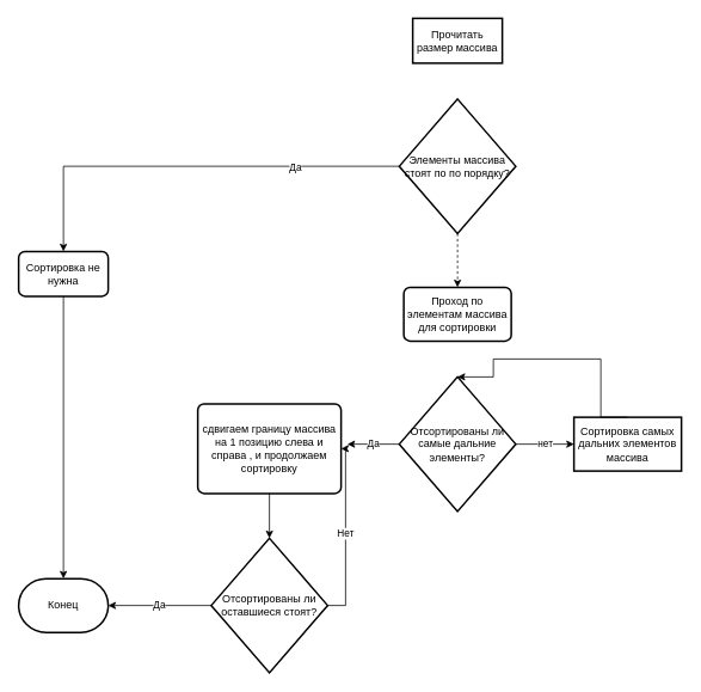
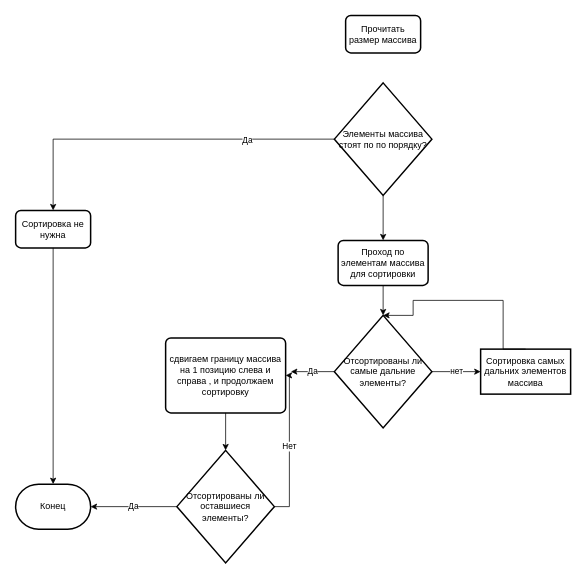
  <mxCell id="0" />
  <mxCell id="1" parent="0" />
- <mxCell id="2" value="Прочитать размер массива" style="whiteSpace=wrap;html=1;absoluteArcSize=1;arcSize=14;strokeWidth=2;rounded=0;" vertex="1" parent="1"><mxGeometry x="460" y="20" width="100" height="50" as="geometry" /></mxCell>
- <mxCell id="3" style="edgeStyle=orthogonalEdgeStyle;rounded=0;orthogonalLoop=1;jettySize=auto;html=1;exitX=0.5;exitY=1;exitDx=0;exitDy=0;exitPerimeter=0;dashed=1;" edge="1" parent="1" source="4" target="10"><mxGeometry relative="1" as="geometry" /></mxCell>
+ <mxCell id="2" value="Прочитать размер массива" style="rounded=1;whiteSpace=wrap;html=1;absoluteArcSize=1;arcSize=14;strokeWidth=2;" vertex="1" parent="1"><mxGeometry x="460" y="20" width="100" height="50" as="geometry" /></mxCell>
+ <mxCell id="3" style="edgeStyle=orthogonalEdgeStyle;rounded=0;orthogonalLoop=1;jettySize=auto;html=1;exitX=0.5;exitY=1;exitDx=0;exitDy=0;exitPerimeter=0;" edge="1" parent="1" source="4" target="10"><mxGeometry relative="1" as="geometry" /></mxCell>
  <mxCell id="4" value="Элементы массива стоят по по порядку?" style="strokeWidth=2;html=1;shape=mxgraph.flowchart.decision;whiteSpace=wrap;" vertex="1" parent="1"><mxGeometry x="445" y="110" width="130" height="150" as="geometry" /></mxCell>
  <mxCell id="5" value="Конец" style="strokeWidth=2;html=1;shape=mxgraph.flowchart.terminator;whiteSpace=wrap;" vertex="1" parent="1"><mxGeometry x="20" y="645" width="100" height="60" as="geometry" /></mxCell>
  <mxCell id="6" style="edgeStyle=orthogonalEdgeStyle;rounded=0;orthogonalLoop=1;jettySize=auto;html=1;exitX=0;exitY=0.5;exitDx=0;exitDy=0;exitPerimeter=0;entryX=0.5;entryY=0;entryDx=0;entryDy=0;" edge="1" parent="1" source="4" target="8"><mxGeometry relative="1" as="geometry"><mxPoint x="70" y="250" as="targetPoint" /></mxGeometry></mxCell>
  <mxCell id="7" value="Да" style="edgeLabel;html=1;align=center;verticalAlign=middle;resizable=0;points=[];" vertex="1" connectable="0" parent="6"><mxGeometry x="-0.502" relative="1" as="geometry"><mxPoint as="offset" /></mxGeometry></mxCell>
  <mxCell id="8" value="Сортировка не нужна" style="rounded=1;whiteSpace=wrap;html=1;absoluteArcSize=1;arcSize=14;strokeWidth=2;" vertex="1" parent="1"><mxGeometry x="20" y="280" width="100" height="50" as="geometry" /></mxCell>
  <mxCell id="9" style="edgeStyle=orthogonalEdgeStyle;rounded=0;orthogonalLoop=1;jettySize=auto;html=1;exitX=0.5;exitY=1;exitDx=0;exitDy=0;entryX=0.5;entryY=0;entryDx=0;entryDy=0;entryPerimeter=0;" edge="1" parent="1" source="8" target="5"><mxGeometry relative="1" as="geometry" /></mxCell>
  <mxCell id="10" value="Проход по элементам массива для сортировки" style="rounded=1;whiteSpace=wrap;html=1;absoluteArcSize=1;arcSize=14;strokeWidth=2;" vertex="1" parent="1"><mxGeometry x="450" y="320" width="120" height="60" as="geometry" /></mxCell>
  <mxCell id="11" value="нет" style="edgeStyle=orthogonalEdgeStyle;rounded=0;orthogonalLoop=1;jettySize=auto;html=1;exitX=1;exitY=0.5;exitDx=0;exitDy=0;exitPerimeter=0;entryX=0;entryY=0.5;entryDx=0;entryDy=0;" edge="1" parent="1" source="12" target="14"><mxGeometry relative="1" as="geometry" /></mxCell>
  <mxCell id="12" value="Отсортированы ли самые дальние элементы?" style="strokeWidth=2;html=1;shape=mxgraph.flowchart.decision;whiteSpace=wrap;" vertex="1" parent="1"><mxGeometry x="445" y="420" width="130" height="150" as="geometry" /></mxCell>
+ <mxCell id="13" style="edgeStyle=orthogonalEdgeStyle;rounded=0;orthogonalLoop=1;jettySize=auto;html=1;exitX=0.5;exitY=1;exitDx=0;exitDy=0;entryX=0.5;entryY=0;entryDx=0;entryDy=0;entryPerimeter=0;" edge="1" parent="1" source="10" target="12"><mxGeometry relative="1" as="geometry" /></mxCell>
  <mxCell id="14" value="Сортировка самых дальних элементов массива" style="whiteSpace=wrap;html=1;absoluteArcSize=1;arcSize=14;strokeWidth=2;rounded=0;" vertex="1" parent="1"><mxGeometry x="640" y="465" width="120" height="60" as="geometry" /></mxCell>
  <mxCell id="15" style="edgeStyle=orthogonalEdgeStyle;rounded=0;orthogonalLoop=1;jettySize=auto;html=1;exitX=0.5;exitY=0;exitDx=0;exitDy=0;entryX=0.5;entryY=0;entryDx=0;entryDy=0;entryPerimeter=0;" edge="1" parent="1" source="14" target="12"><mxGeometry relative="1" as="geometry"><Array as="points"><mxPoint x="670" y="400" /><mxPoint x="550" y="400" /><mxPoint x="550" y="420" /></Array></mxGeometry></mxCell>
  <mxCell id="16" value="сдвигаем границу массива на 1 позицию слева и справа , и продолжаем сортировку" style="rounded=1;whiteSpace=wrap;html=1;absoluteArcSize=1;arcSize=14;strokeWidth=2;" vertex="1" parent="1"><mxGeometry x="220" y="450" width="160" height="100" as="geometry" /></mxCell>
  <mxCell id="17" value="Да" style="edgeStyle=orthogonalEdgeStyle;rounded=0;orthogonalLoop=1;jettySize=auto;html=1;exitX=0;exitY=0.5;exitDx=0;exitDy=0;exitPerimeter=0;" edge="1" parent="1" source="19" target="5"><mxGeometry relative="1" as="geometry" /></mxCell>
  <mxCell id="18" value="Нет" style="edgeStyle=orthogonalEdgeStyle;rounded=0;orthogonalLoop=1;jettySize=auto;html=1;exitX=1;exitY=0.5;exitDx=0;exitDy=0;exitPerimeter=0;entryX=1;entryY=0.5;entryDx=0;entryDy=0;" edge="1" parent="1" source="19" target="16"><mxGeometry relative="1" as="geometry" /></mxCell>
- <mxCell id="19" value="Отсортированы ли оставшиеся стоят?" style="strokeWidth=2;html=1;shape=mxgraph.flowchart.decision;whiteSpace=wrap;" vertex="1" parent="1"><mxGeometry x="235" y="600" width="130" height="150" as="geometry" /></mxCell>
+ <mxCell id="19" value="Отсортированы ли оставшиеся элементы?" style="strokeWidth=2;html=1;shape=mxgraph.flowchart.decision;whiteSpace=wrap;" vertex="1" parent="1"><mxGeometry x="235" y="600" width="130" height="150" as="geometry" /></mxCell>
  <mxCell id="20" style="edgeStyle=orthogonalEdgeStyle;rounded=0;orthogonalLoop=1;jettySize=auto;html=1;exitX=0.5;exitY=1;exitDx=0;exitDy=0;entryX=0.5;entryY=0;entryDx=0;entryDy=0;entryPerimeter=0;" edge="1" parent="1" source="16" target="19"><mxGeometry relative="1" as="geometry" /></mxCell>
  <mxCell id="21" value="Да" style="edgeStyle=orthogonalEdgeStyle;rounded=0;orthogonalLoop=1;jettySize=auto;html=1;exitX=0;exitY=0.5;exitDx=0;exitDy=0;exitPerimeter=0;entryX=1.044;entryY=0.45;entryDx=0;entryDy=0;entryPerimeter=0;" edge="1" parent="1" source="12" target="16"><mxGeometry relative="1" as="geometry" /></mxCell>
